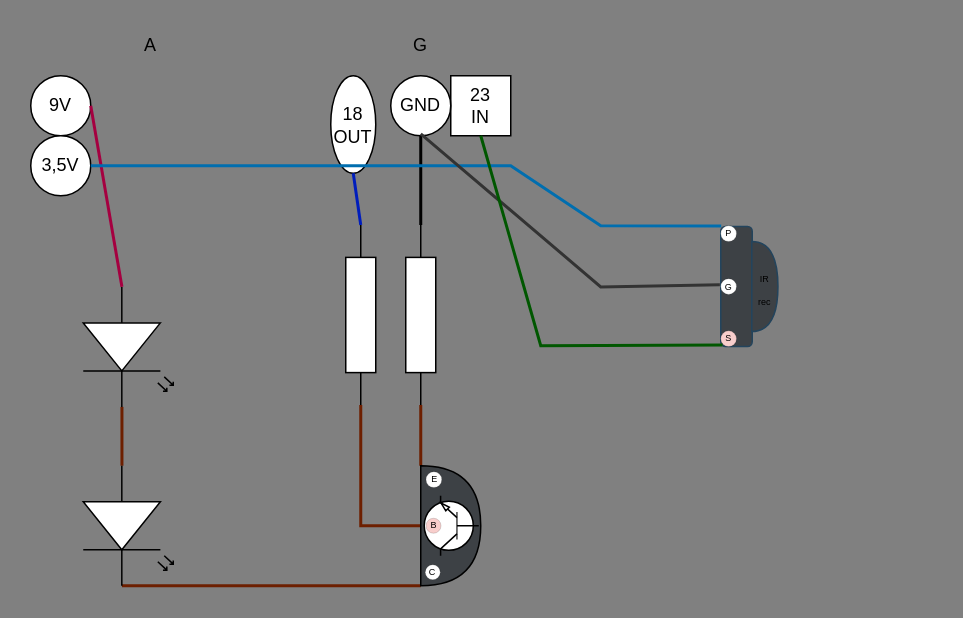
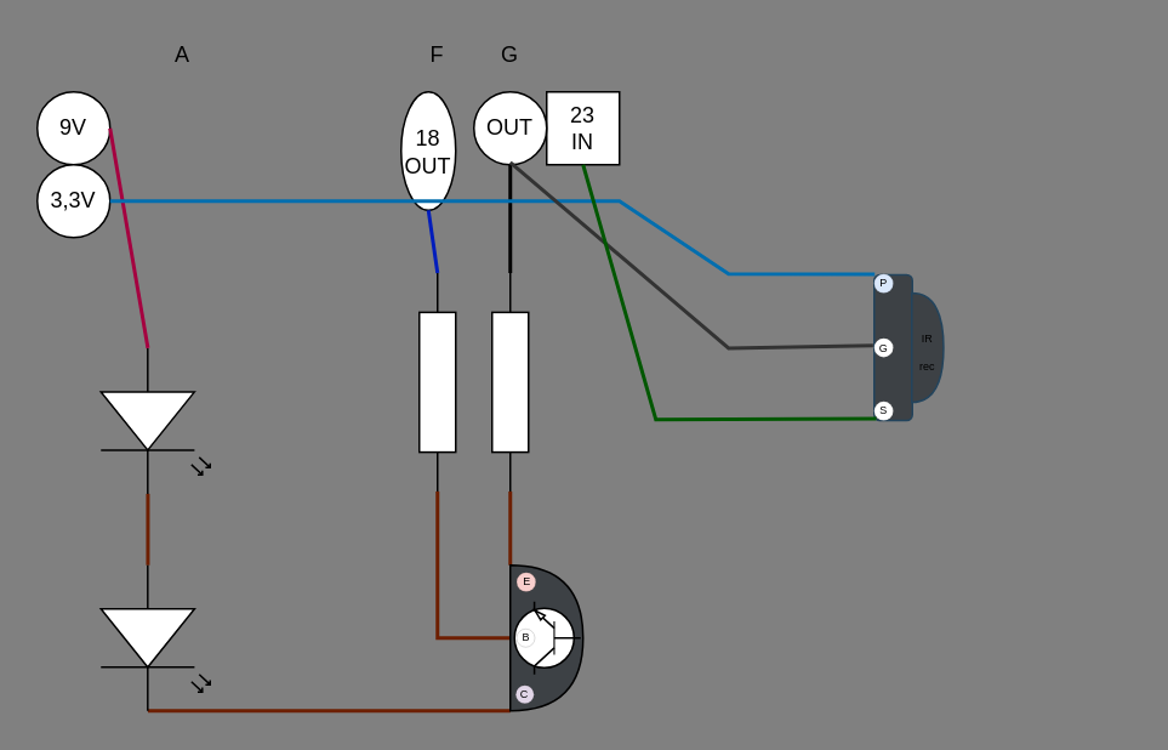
  <mxCell id="0" />
  <mxCell id="1" parent="0" />
  <mxCell id="2" value="" style="pointerEvents=1;verticalLabelPosition=bottom;shadow=0;dashed=0;align=center;html=1;verticalAlign=top;shape=mxgraph.electrical.resistors.resistor_1;rotation=90;" parent="1" vertex="1"><mxGeometry x="220" y="199.5" width="120" height="20" as="geometry" /></mxCell>
  <mxCell id="3" value="9V" style="ellipse;whiteSpace=wrap;html=1;aspect=fixed;" parent="1" vertex="1"><mxGeometry x="20" y="50" width="40" height="40" as="geometry" /></mxCell>
- <mxCell id="4" value="3,5V" style="ellipse;whiteSpace=wrap;html=1;aspect=fixed;" parent="1" vertex="1"><mxGeometry x="20" y="90" width="40" height="40" as="geometry" /></mxCell>
+ <mxCell id="4" value="3,3V" style="ellipse;whiteSpace=wrap;html=1;aspect=fixed;" parent="1" vertex="1"><mxGeometry x="20" y="90" width="40" height="40" as="geometry" /></mxCell>
  <mxCell id="5" value="23&lt;br&gt;IN" style="whiteSpace=wrap;html=1;aspect=fixed;rounded=0;" parent="1" vertex="1"><mxGeometry x="300" y="50" width="40" height="40" as="geometry" /></mxCell>
  <mxCell id="6" value="18&lt;br&gt;OUT" style="ellipse;whiteSpace=wrap;html=1;aspect=fixed;" parent="1" vertex="1"><mxGeometry x="220" y="50" width="30" height="65" as="geometry" /></mxCell>
- <mxCell id="7" value="GND" style="ellipse;whiteSpace=wrap;html=1;aspect=fixed;" parent="1" vertex="1"><mxGeometry x="260" y="50" width="40" height="40" as="geometry" /></mxCell>
+ <mxCell id="7" value="OUT" style="ellipse;whiteSpace=wrap;html=1;aspect=fixed;" parent="1" vertex="1"><mxGeometry x="260" y="50" width="40" height="40" as="geometry" /></mxCell>
  <mxCell id="8" value="" style="endArrow=none;html=1;exitX=1;exitY=0.5;exitDx=0;exitDy=0;exitPerimeter=0;rounded=0;strokeWidth=2;fillColor=#a0522d;strokeColor=#6D1F00;entryX=0;entryY=0;entryDx=0;entryDy=0;entryPerimeter=0;" parent="1" source="2" target="21" edge="1"><mxGeometry width="50" height="50" relative="1" as="geometry"><mxPoint x="570" y="430" as="sourcePoint" /><mxPoint x="280" y="300" as="targetPoint" /></mxGeometry></mxCell>
  <mxCell id="9" value="" style="endArrow=none;html=1;exitX=1;exitY=0.5;exitDx=0;exitDy=0;entryX=0;entryY=0.57;entryDx=0;entryDy=0;entryPerimeter=0;fillColor=#d80073;strokeColor=#A50040;strokeWidth=2;" parent="1" source="3" target="17" edge="1"><mxGeometry width="50" height="50" relative="1" as="geometry"><mxPoint x="150" y="200" as="sourcePoint" /><mxPoint x="200" y="150" as="targetPoint" /></mxGeometry></mxCell>
  <mxCell id="10" value="" style="endArrow=none;html=1;entryX=1;entryY=0.57;entryDx=0;entryDy=0;entryPerimeter=0;rounded=0;edgeStyle=orthogonalEdgeStyle;fillColor=#a0522d;strokeColor=#6D1F00;strokeWidth=2;exitX=0;exitY=1;exitDx=0;exitDy=0;exitPerimeter=0;" parent="1" source="21" target="18" edge="1"><mxGeometry width="50" height="50" relative="1" as="geometry"><mxPoint x="260" y="391" as="sourcePoint" /><mxPoint x="620" y="380" as="targetPoint" /><Array as="points"><mxPoint x="121" y="390" /></Array></mxGeometry></mxCell>
  <mxCell id="11" value="" style="endArrow=none;html=1;exitX=1;exitY=0.57;exitDx=0;exitDy=0;exitPerimeter=0;entryX=0;entryY=0.57;entryDx=0;entryDy=0;entryPerimeter=0;fillColor=#a0522d;strokeColor=#6D1F00;strokeWidth=2;" parent="1" source="17" target="18" edge="1"><mxGeometry width="50" height="50" relative="1" as="geometry"><mxPoint x="570" y="430" as="sourcePoint" /><mxPoint x="620" y="380" as="targetPoint" /></mxGeometry></mxCell>
  <mxCell id="12" value="" style="pointerEvents=1;verticalLabelPosition=bottom;shadow=0;dashed=0;align=center;html=1;verticalAlign=top;shape=mxgraph.electrical.resistors.resistor_1;rotation=90;" parent="1" vertex="1"><mxGeometry x="180" y="199.5" width="120" height="20" as="geometry" /></mxCell>
  <mxCell id="13" value="" style="endArrow=none;html=1;entryX=0.5;entryY=1;entryDx=0;entryDy=0;fillColor=#0050ef;strokeColor=#001DBC;exitX=0;exitY=0.5;exitDx=0;exitDy=0;exitPerimeter=0;rounded=0;strokeWidth=2;" parent="1" source="12" target="6" edge="1"><mxGeometry width="50" height="50" relative="1" as="geometry"><mxPoint x="240" y="350" as="sourcePoint" /><mxPoint x="620" y="380" as="targetPoint" /></mxGeometry></mxCell>
  <mxCell id="14" value="" style="endArrow=none;html=1;exitX=1;exitY=0.5;exitDx=0;exitDy=0;exitPerimeter=0;rounded=0;edgeStyle=orthogonalEdgeStyle;strokeWidth=2;fillColor=#a0522d;strokeColor=#6D1F00;entryX=0;entryY=0.5;entryDx=0;entryDy=0;entryPerimeter=0;" parent="1" source="12" target="21" edge="1"><mxGeometry width="50" height="50" relative="1" as="geometry"><mxPoint x="520" y="350" as="sourcePoint" /><mxPoint x="250" y="370" as="targetPoint" /><Array as="points"><mxPoint x="240" y="350" /></Array></mxGeometry></mxCell>
  <mxCell id="15" value="" style="endArrow=none;html=1;rounded=0;strokeColor=#000000;strokeWidth=2;entryX=0;entryY=0.5;entryDx=0;entryDy=0;entryPerimeter=0;exitX=0.5;exitY=1;exitDx=0;exitDy=0;" parent="1" source="7" target="2" edge="1"><mxGeometry width="50" height="50" relative="1" as="geometry"><mxPoint x="570" y="430" as="sourcePoint" /><mxPoint x="620" y="380" as="targetPoint" /></mxGeometry></mxCell>
  <mxCell id="16" value="" style="endArrow=none;html=1;fillColor=#1ba1e2;strokeColor=#006EAF;strokeWidth=2;entryX=1;entryY=0.5;entryDx=0;entryDy=0;rounded=0;exitX=1.003;exitY=0.015;exitDx=0;exitDy=0;exitPerimeter=0;" parent="1" source="27" target="4" edge="1"><mxGeometry width="50" height="50" relative="1" as="geometry"><mxPoint x="590" y="300" as="sourcePoint" /><mxPoint x="60" y="110" as="targetPoint" /><Array as="points"><mxPoint x="400" y="150" /><mxPoint x="340" y="110" /></Array></mxGeometry></mxCell>
  <mxCell id="17" value="" style="verticalLabelPosition=bottom;shadow=0;dashed=0;align=center;html=1;verticalAlign=top;shape=mxgraph.electrical.opto_electronics.led_2;pointerEvents=1;rotation=90;" parent="1" vertex="1"><mxGeometry x="45" y="200.75" width="80" height="60" as="geometry" /></mxCell>
  <mxCell id="18" value="" style="verticalLabelPosition=bottom;shadow=0;dashed=0;align=center;html=1;verticalAlign=top;shape=mxgraph.electrical.opto_electronics.led_2;pointerEvents=1;rotation=90;" parent="1" vertex="1"><mxGeometry x="45" y="320" width="80" height="60" as="geometry" /></mxCell>
  <mxCell id="19" value="" style="rounded=0;whiteSpace=wrap;html=1;" parent="1" vertex="1"><mxGeometry x="620" y="190.75" height="80" as="geometry" /></mxCell>
  <mxCell id="20" value="" style="group" parent="1" vertex="1" connectable="0"><mxGeometry x="280" y="310" width="40.5" height="80" as="geometry" /></mxCell>
  <mxCell id="21" value="" style="shape=or;whiteSpace=wrap;html=1;strokeColor=#000000;fillColor=#3D4145;points=[[0,0,0,0,0],[0,0.5,0,0,0],[0,1,0,0,0]];" parent="20" vertex="1"><mxGeometry width="40" height="80" as="geometry" /></mxCell>
  <mxCell id="22" value="" style="verticalLabelPosition=bottom;shadow=0;dashed=0;align=center;html=1;verticalAlign=top;shape=mxgraph.electrical.transistors.npn_transistor_1;rotation=-180;points=[];" parent="20" vertex="1"><mxGeometry x="0.5" y="20" width="40" height="40" as="geometry" /></mxCell>
- <mxCell id="23" value="&lt;p style=&quot;line-height: 160%;&quot;&gt;&lt;font color=&quot;#000000&quot; style=&quot;font-size: 6px;&quot;&gt;E&lt;/font&gt;&lt;/p&gt;" style="ellipse;whiteSpace=wrap;aspect=fixed;strokeColor=#000000;fillColor=#FFFFFF;strokeWidth=0;points=[];align=center;verticalAlign=middle;horizontal=1;labelPosition=center;verticalLabelPosition=middle;html=1;fontSize=8;" parent="20" vertex="1"><mxGeometry x="3.5" y="4" width="10.5" height="10.5" as="geometry" /></mxCell>
- <mxCell id="24" value="&lt;p style=&quot;line-height: 160%;&quot;&gt;&lt;font color=&quot;#000000&quot; style=&quot;font-size: 6px;&quot;&gt;B&lt;/font&gt;&lt;/p&gt;" style="ellipse;whiteSpace=wrap;aspect=fixed;strokeColor=#000000;fillColor=#f8cecc;strokeWidth=0;points=[];align=center;verticalAlign=middle;horizontal=1;labelPosition=center;verticalLabelPosition=middle;html=1;fontSize=8;" parent="20" vertex="1"><mxGeometry x="3.5" y="35" width="10" height="10" as="geometry" /></mxCell>
- <mxCell id="25" value="&lt;p style=&quot;line-height: 160%;&quot;&gt;&lt;font color=&quot;#000000&quot; style=&quot;font-size: 6px;&quot;&gt;C&lt;/font&gt;&lt;/p&gt;" style="ellipse;whiteSpace=wrap;aspect=fixed;strokeColor=#000000;fillColor=#FFFFFF;strokeWidth=0;points=[];align=center;verticalAlign=middle;horizontal=1;labelPosition=center;verticalLabelPosition=middle;html=1;fontSize=8;" parent="20" vertex="1"><mxGeometry x="3" y="66" width="10" height="10" as="geometry" /></mxCell>
+ <mxCell id="23" value="&lt;p style=&quot;line-height: 160%;&quot;&gt;&lt;font color=&quot;#000000&quot; style=&quot;font-size: 6px;&quot;&gt;E&lt;/font&gt;&lt;/p&gt;" style="ellipse;whiteSpace=wrap;aspect=fixed;strokeColor=#000000;fillColor=#f8cecc;strokeWidth=0;points=[];align=center;verticalAlign=middle;horizontal=1;labelPosition=center;verticalLabelPosition=middle;html=1;fontSize=8;" parent="20" vertex="1"><mxGeometry x="3.5" y="4" width="10.5" height="10.5" as="geometry" /></mxCell>
+ <mxCell id="24" value="&lt;p style=&quot;line-height: 160%;&quot;&gt;&lt;font color=&quot;#000000&quot; style=&quot;font-size: 6px;&quot;&gt;B&lt;/font&gt;&lt;/p&gt;" style="ellipse;whiteSpace=wrap;aspect=fixed;strokeColor=#000000;fillColor=#FFFFFF;strokeWidth=0;points=[];align=center;verticalAlign=middle;horizontal=1;labelPosition=center;verticalLabelPosition=middle;html=1;fontSize=8;" parent="20" vertex="1"><mxGeometry x="3.5" y="35" width="10" height="10" as="geometry" /></mxCell>
+ <mxCell id="25" value="&lt;p style=&quot;line-height: 160%;&quot;&gt;&lt;font color=&quot;#000000&quot; style=&quot;font-size: 6px;&quot;&gt;C&lt;/font&gt;&lt;/p&gt;" style="ellipse;whiteSpace=wrap;aspect=fixed;strokeColor=#000000;fillColor=#e1d5e7;strokeWidth=0;points=[];align=center;verticalAlign=middle;horizontal=1;labelPosition=center;verticalLabelPosition=middle;html=1;fontSize=8;" parent="20" vertex="1"><mxGeometry x="3" y="66" width="10" height="10" as="geometry" /></mxCell>
  <mxCell id="26" value="" style="group" parent="1" vertex="1" connectable="0"><mxGeometry x="480" y="150" width="38.14" height="80.55" as="geometry" /></mxCell>
  <mxCell id="27" value="" style="rounded=1;whiteSpace=wrap;html=1;rotation=-90;fillColor=#3D4145;strokeColor=#23445d;points=[[0.37,0,0,0,-28],[0.37,0.5,0,0,0],[0.37,1,0,0,28]];" parent="26" vertex="1"><mxGeometry x="-29.54" y="30.01" width="80.08" height="20.98" as="geometry" /></mxCell>
  <mxCell id="28" value="&lt;font style=&quot;font-size: 6px;&quot;&gt;IR rec&lt;/font&gt;" style="shape=or;whiteSpace=wrap;html=1;fillColor=#3D4145;strokeColor=#23445D;points=[];" parent="26" vertex="1"><mxGeometry x="20.67" y="10.5" width="17.47" height="60" as="geometry" /></mxCell>
- <mxCell id="29" value="&lt;p style=&quot;line-height: 160%;&quot;&gt;&lt;font color=&quot;#000000&quot; style=&quot;font-size: 6px;&quot;&gt;S&lt;/font&gt;&lt;/p&gt;" style="ellipse;whiteSpace=wrap;aspect=fixed;strokeColor=#000000;fillColor=#f8cecc;strokeWidth=0;points=[];align=center;verticalAlign=middle;horizontal=1;labelPosition=center;verticalLabelPosition=middle;html=1;fontSize=8;" parent="26" vertex="1"><mxGeometry y="70.05" width="10.5" height="10.5" as="geometry" /></mxCell>
+ <mxCell id="29" value="&lt;p style=&quot;line-height: 160%;&quot;&gt;&lt;font color=&quot;#000000&quot; style=&quot;font-size: 6px;&quot;&gt;S&lt;/font&gt;&lt;/p&gt;" style="ellipse;whiteSpace=wrap;aspect=fixed;strokeColor=#000000;fillColor=#FFFFFF;strokeWidth=0;points=[];align=center;verticalAlign=middle;horizontal=1;labelPosition=center;verticalLabelPosition=middle;html=1;fontSize=8;" parent="26" vertex="1"><mxGeometry y="70.05" width="10.5" height="10.5" as="geometry" /></mxCell>
  <mxCell id="30" value="&lt;p style=&quot;line-height: 160%;&quot;&gt;&lt;font color=&quot;#000000&quot; style=&quot;font-size: 6px;&quot;&gt;G&lt;/font&gt;&lt;/p&gt;" style="ellipse;whiteSpace=wrap;aspect=fixed;strokeColor=#000000;fillColor=#FFFFFF;strokeWidth=0;points=[];align=center;verticalAlign=middle;horizontal=1;labelPosition=center;verticalLabelPosition=middle;html=1;fontSize=8;" parent="26" vertex="1"><mxGeometry y="35.25" width="10.5" height="10.5" as="geometry" /></mxCell>
- <mxCell id="31" value="&lt;p style=&quot;line-height: 160%;&quot;&gt;&lt;font color=&quot;#000000&quot; style=&quot;font-size: 6px;&quot;&gt;P&lt;/font&gt;&lt;/p&gt;" style="ellipse;whiteSpace=wrap;aspect=fixed;strokeColor=#000000;fillColor=#FFFFFF;strokeWidth=0;points=[];align=center;verticalAlign=middle;horizontal=1;labelPosition=center;verticalLabelPosition=middle;html=1;fontSize=8;" parent="26" vertex="1"><mxGeometry width="10.5" height="10.5" as="geometry" /></mxCell>
+ <mxCell id="31" value="&lt;p style=&quot;line-height: 160%;&quot;&gt;&lt;font color=&quot;#000000&quot; style=&quot;font-size: 6px;&quot;&gt;P&lt;/font&gt;&lt;/p&gt;" style="ellipse;whiteSpace=wrap;aspect=fixed;strokeColor=#000000;fillColor=#dae8fc;strokeWidth=0;points=[];align=center;verticalAlign=middle;horizontal=1;labelPosition=center;verticalLabelPosition=middle;html=1;fontSize=8;" parent="26" vertex="1"><mxGeometry width="10.5" height="10.5" as="geometry" /></mxCell>
  <mxCell id="32" value="" style="endArrow=none;html=1;rounded=0;strokeColor=#333333;strokeWidth=2;exitX=0.515;exitY=-0.028;exitDx=0;exitDy=0;exitPerimeter=0;" parent="1" source="27" edge="1"><mxGeometry width="50" height="50" relative="1" as="geometry"><mxPoint x="480" y="190" as="sourcePoint" /><mxPoint x="280" y="88.75" as="targetPoint" /><Array as="points"><mxPoint x="400" y="190.75" /></Array></mxGeometry></mxCell>
  <mxCell id="33" value="" style="endArrow=none;html=1;fillColor=#008a00;strokeColor=#005700;strokeWidth=2;rounded=0;exitX=0.014;exitY=0.054;exitDx=0;exitDy=0;exitPerimeter=0;entryX=0.5;entryY=1;entryDx=0;entryDy=0;" parent="1" source="27" edge="1" target="5"><mxGeometry width="50" height="50" relative="1" as="geometry"><mxPoint x="560" y="350" as="sourcePoint" /><mxPoint x="320" y="110" as="targetPoint" /><Array as="points"><mxPoint x="360" y="230" /></Array></mxGeometry></mxCell>
  <mxCell id="34" value="A" style="text;html=1;strokeColor=none;fillColor=none;align=center;verticalAlign=middle;whiteSpace=wrap;rounded=0;" parent="1" vertex="1"><mxGeometry x="90" y="20" width="20" height="20" as="geometry" /></mxCell>
+ <mxCell id="35" value="F" style="text;html=1;strokeColor=none;fillColor=none;align=center;verticalAlign=middle;whiteSpace=wrap;rounded=0;" parent="1" vertex="1"><mxGeometry x="230" y="20" width="20" height="20" as="geometry" /></mxCell>
  <mxCell id="36" value="G" style="text;html=1;strokeColor=none;fillColor=none;align=center;verticalAlign=middle;whiteSpace=wrap;rounded=0;" parent="1" vertex="1"><mxGeometry x="270" y="20" width="20" height="20" as="geometry" /></mxCell>
